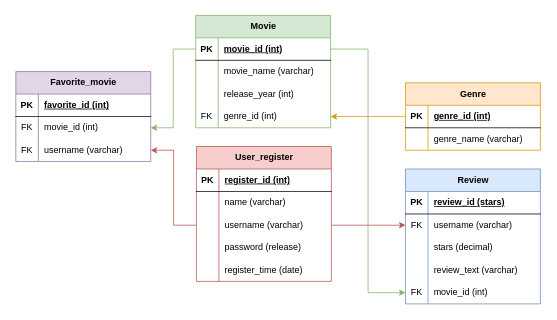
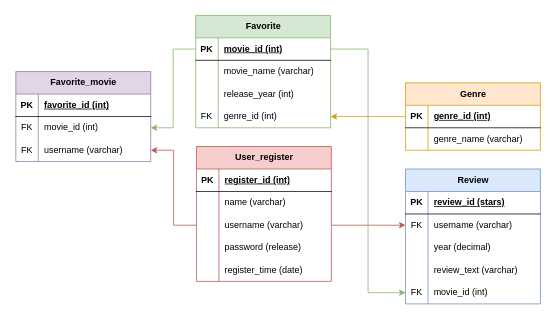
  <mxCell id="0" />
  <mxCell id="1" parent="0" />
  <mxCell id="2" value="Favorite_movie" style="shape=table;startSize=30;container=1;collapsible=1;childLayout=tableLayout;fixedRows=1;rowLines=0;fontStyle=1;align=center;resizeLast=1;html=1;fillColor=#e1d5e7;strokeColor=#9673a6;" parent="1" vertex="1"><mxGeometry x="20" y="95" width="180" height="120" as="geometry" /></mxCell>
  <mxCell id="3" value="" style="shape=tableRow;horizontal=0;startSize=0;swimlaneHead=0;swimlaneBody=0;fillColor=none;collapsible=0;dropTarget=0;points=[[0,0.5],[1,0.5]];portConstraint=eastwest;top=0;left=0;right=0;bottom=1;" parent="2" vertex="1"><mxGeometry y="30" width="180" height="30" as="geometry" /></mxCell>
  <mxCell id="4" value="PK" style="shape=partialRectangle;connectable=0;fillColor=none;top=0;left=0;bottom=0;right=0;fontStyle=1;overflow=hidden;whiteSpace=wrap;html=1;" parent="3" vertex="1"><mxGeometry width="30" height="30" as="geometry"><mxRectangle width="30" height="30" as="alternateBounds" /></mxGeometry></mxCell>
  <mxCell id="5" value="favorite_id (int)" style="shape=partialRectangle;connectable=0;fillColor=none;top=0;left=0;bottom=0;right=0;align=left;spacingLeft=6;fontStyle=5;overflow=hidden;whiteSpace=wrap;html=1;" parent="3" vertex="1"><mxGeometry x="30" width="150" height="30" as="geometry"><mxRectangle width="150" height="30" as="alternateBounds" /></mxGeometry></mxCell>
  <mxCell id="6" value="" style="shape=tableRow;horizontal=0;startSize=0;swimlaneHead=0;swimlaneBody=0;fillColor=none;collapsible=0;dropTarget=0;points=[[0,0.5],[1,0.5]];portConstraint=eastwest;top=0;left=0;right=0;bottom=0;" parent="2" vertex="1"><mxGeometry y="60" width="180" height="30" as="geometry" /></mxCell>
  <mxCell id="7" value="FK" style="shape=partialRectangle;connectable=0;fillColor=none;top=0;left=0;bottom=0;right=0;editable=1;overflow=hidden;whiteSpace=wrap;html=1;" parent="6" vertex="1"><mxGeometry width="30" height="30" as="geometry"><mxRectangle width="30" height="30" as="alternateBounds" /></mxGeometry></mxCell>
  <mxCell id="8" value="movie_id (int)" style="shape=partialRectangle;connectable=0;fillColor=none;top=0;left=0;bottom=0;right=0;align=left;spacingLeft=6;overflow=hidden;whiteSpace=wrap;html=1;" parent="6" vertex="1"><mxGeometry x="30" width="150" height="30" as="geometry"><mxRectangle width="150" height="30" as="alternateBounds" /></mxGeometry></mxCell>
  <mxCell id="9" value="" style="shape=tableRow;horizontal=0;startSize=0;swimlaneHead=0;swimlaneBody=0;fillColor=none;collapsible=0;dropTarget=0;points=[[0,0.5],[1,0.5]];portConstraint=eastwest;top=0;left=0;right=0;bottom=0;" parent="2" vertex="1"><mxGeometry y="90" width="180" height="30" as="geometry" /></mxCell>
  <mxCell id="10" value="FK" style="shape=partialRectangle;connectable=0;fillColor=none;top=0;left=0;bottom=0;right=0;editable=1;overflow=hidden;whiteSpace=wrap;html=1;" parent="9" vertex="1"><mxGeometry width="30" height="30" as="geometry"><mxRectangle width="30" height="30" as="alternateBounds" /></mxGeometry></mxCell>
  <mxCell id="11" value="username (varchar)" style="shape=partialRectangle;connectable=0;fillColor=none;top=0;left=0;bottom=0;right=0;align=left;spacingLeft=6;overflow=hidden;whiteSpace=wrap;html=1;" parent="9" vertex="1"><mxGeometry x="30" width="150" height="30" as="geometry"><mxRectangle width="150" height="30" as="alternateBounds" /></mxGeometry></mxCell>
  <mxCell id="12" value="Genre" style="shape=table;startSize=30;container=1;collapsible=1;childLayout=tableLayout;fixedRows=1;rowLines=0;fontStyle=1;align=center;resizeLast=1;html=1;fillColor=#ffe6cc;strokeColor=#d79b00;" parent="1" vertex="1"><mxGeometry x="540" y="110" width="180" height="90" as="geometry" /></mxCell>
  <mxCell id="13" value="" style="shape=tableRow;horizontal=0;startSize=0;swimlaneHead=0;swimlaneBody=0;fillColor=none;collapsible=0;dropTarget=0;points=[[0,0.5],[1,0.5]];portConstraint=eastwest;top=0;left=0;right=0;bottom=1;" parent="12" vertex="1"><mxGeometry y="30" width="180" height="30" as="geometry" /></mxCell>
  <mxCell id="14" value="PK" style="shape=partialRectangle;connectable=0;fillColor=none;top=0;left=0;bottom=0;right=0;fontStyle=1;overflow=hidden;whiteSpace=wrap;html=1;" parent="13" vertex="1"><mxGeometry width="30" height="30" as="geometry"><mxRectangle width="30" height="30" as="alternateBounds" /></mxGeometry></mxCell>
  <mxCell id="15" value="genre_id (int)" style="shape=partialRectangle;connectable=0;fillColor=none;top=0;left=0;bottom=0;right=0;align=left;spacingLeft=6;fontStyle=5;overflow=hidden;whiteSpace=wrap;html=1;" parent="13" vertex="1"><mxGeometry x="30" width="150" height="30" as="geometry"><mxRectangle width="150" height="30" as="alternateBounds" /></mxGeometry></mxCell>
  <mxCell id="16" value="" style="shape=tableRow;horizontal=0;startSize=0;swimlaneHead=0;swimlaneBody=0;fillColor=none;collapsible=0;dropTarget=0;points=[[0,0.5],[1,0.5]];portConstraint=eastwest;top=0;left=0;right=0;bottom=0;" parent="12" vertex="1"><mxGeometry y="60" width="180" height="30" as="geometry" /></mxCell>
  <mxCell id="17" value="" style="shape=partialRectangle;connectable=0;fillColor=none;top=0;left=0;bottom=0;right=0;editable=1;overflow=hidden;whiteSpace=wrap;html=1;" parent="16" vertex="1"><mxGeometry width="30" height="30" as="geometry"><mxRectangle width="30" height="30" as="alternateBounds" /></mxGeometry></mxCell>
  <mxCell id="18" value="genre_name (varchar)" style="shape=partialRectangle;connectable=0;fillColor=none;top=0;left=0;bottom=0;right=0;align=left;spacingLeft=6;overflow=hidden;whiteSpace=wrap;html=1;" parent="16" vertex="1"><mxGeometry x="30" width="150" height="30" as="geometry"><mxRectangle width="150" height="30" as="alternateBounds" /></mxGeometry></mxCell>
  <mxCell id="19" value="Review" style="shape=table;startSize=30;container=1;collapsible=1;childLayout=tableLayout;fixedRows=1;rowLines=0;fontStyle=1;align=center;resizeLast=1;html=1;fillColor=#dae8fc;strokeColor=#6c8ebf;" parent="1" vertex="1"><mxGeometry x="540" y="225" width="180" height="180" as="geometry" /></mxCell>
  <mxCell id="20" value="" style="shape=tableRow;horizontal=0;startSize=0;swimlaneHead=0;swimlaneBody=0;fillColor=none;collapsible=0;dropTarget=0;points=[[0,0.5],[1,0.5]];portConstraint=eastwest;top=0;left=0;right=0;bottom=1;" parent="19" vertex="1"><mxGeometry y="30" width="180" height="30" as="geometry" /></mxCell>
  <mxCell id="21" value="PK" style="shape=partialRectangle;connectable=0;fillColor=none;top=0;left=0;bottom=0;right=0;fontStyle=1;overflow=hidden;whiteSpace=wrap;html=1;" parent="20" vertex="1"><mxGeometry width="30" height="30" as="geometry"><mxRectangle width="30" height="30" as="alternateBounds" /></mxGeometry></mxCell>
  <mxCell id="22" value="review_id (stars)" style="shape=partialRectangle;connectable=0;fillColor=none;top=0;left=0;bottom=0;right=0;align=left;spacingLeft=6;fontStyle=5;overflow=hidden;whiteSpace=wrap;html=1;" parent="20" vertex="1"><mxGeometry x="30" width="150" height="30" as="geometry"><mxRectangle width="150" height="30" as="alternateBounds" /></mxGeometry></mxCell>
  <mxCell id="23" value="" style="shape=tableRow;horizontal=0;startSize=0;swimlaneHead=0;swimlaneBody=0;fillColor=none;collapsible=0;dropTarget=0;points=[[0,0.5],[1,0.5]];portConstraint=eastwest;top=0;left=0;right=0;bottom=0;" parent="19" vertex="1"><mxGeometry y="60" width="180" height="30" as="geometry" /></mxCell>
  <mxCell id="24" value="FK" style="shape=partialRectangle;connectable=0;fillColor=none;top=0;left=0;bottom=0;right=0;editable=1;overflow=hidden;whiteSpace=wrap;html=1;" parent="23" vertex="1"><mxGeometry width="30" height="30" as="geometry"><mxRectangle width="30" height="30" as="alternateBounds" /></mxGeometry></mxCell>
  <mxCell id="25" value="username (varchar)" style="shape=partialRectangle;connectable=0;fillColor=none;top=0;left=0;bottom=0;right=0;align=left;spacingLeft=6;overflow=hidden;whiteSpace=wrap;html=1;" parent="23" vertex="1"><mxGeometry x="30" width="150" height="30" as="geometry"><mxRectangle width="150" height="30" as="alternateBounds" /></mxGeometry></mxCell>
  <mxCell id="26" value="" style="shape=tableRow;horizontal=0;startSize=0;swimlaneHead=0;swimlaneBody=0;fillColor=none;collapsible=0;dropTarget=0;points=[[0,0.5],[1,0.5]];portConstraint=eastwest;top=0;left=0;right=0;bottom=0;" parent="19" vertex="1"><mxGeometry y="90" width="180" height="30" as="geometry" /></mxCell>
  <mxCell id="27" value="" style="shape=partialRectangle;connectable=0;fillColor=none;top=0;left=0;bottom=0;right=0;editable=1;overflow=hidden;whiteSpace=wrap;html=1;" parent="26" vertex="1"><mxGeometry width="30" height="30" as="geometry"><mxRectangle width="30" height="30" as="alternateBounds" /></mxGeometry></mxCell>
- <mxCell id="28" value="stars (decimal)" style="shape=partialRectangle;connectable=0;fillColor=none;top=0;left=0;bottom=0;right=0;align=left;spacingLeft=6;overflow=hidden;whiteSpace=wrap;html=1;" parent="26" vertex="1"><mxGeometry x="30" width="150" height="30" as="geometry"><mxRectangle width="150" height="30" as="alternateBounds" /></mxGeometry></mxCell>
+ <mxCell id="28" value="year (decimal)" style="shape=partialRectangle;connectable=0;fillColor=none;top=0;left=0;bottom=0;right=0;align=left;spacingLeft=6;overflow=hidden;whiteSpace=wrap;html=1;" parent="26" vertex="1"><mxGeometry x="30" width="150" height="30" as="geometry"><mxRectangle width="150" height="30" as="alternateBounds" /></mxGeometry></mxCell>
  <mxCell id="29" value="" style="shape=tableRow;horizontal=0;startSize=0;swimlaneHead=0;swimlaneBody=0;fillColor=none;collapsible=0;dropTarget=0;points=[[0,0.5],[1,0.5]];portConstraint=eastwest;top=0;left=0;right=0;bottom=0;" parent="19" vertex="1"><mxGeometry y="120" width="180" height="30" as="geometry" /></mxCell>
  <mxCell id="30" value="" style="shape=partialRectangle;connectable=0;fillColor=none;top=0;left=0;bottom=0;right=0;editable=1;overflow=hidden;whiteSpace=wrap;html=1;" parent="29" vertex="1"><mxGeometry width="30" height="30" as="geometry"><mxRectangle width="30" height="30" as="alternateBounds" /></mxGeometry></mxCell>
  <mxCell id="31" value="review_text (varchar)" style="shape=partialRectangle;connectable=0;fillColor=none;top=0;left=0;bottom=0;right=0;align=left;spacingLeft=6;overflow=hidden;whiteSpace=wrap;html=1;" parent="29" vertex="1"><mxGeometry x="30" width="150" height="30" as="geometry"><mxRectangle width="150" height="30" as="alternateBounds" /></mxGeometry></mxCell>
  <mxCell id="32" style="shape=tableRow;horizontal=0;startSize=0;swimlaneHead=0;swimlaneBody=0;fillColor=none;collapsible=0;dropTarget=0;points=[[0,0.5],[1,0.5]];portConstraint=eastwest;top=0;left=0;right=0;bottom=0;" parent="19" vertex="1"><mxGeometry y="150" width="180" height="30" as="geometry" /></mxCell>
  <mxCell id="33" value="FK" style="shape=partialRectangle;connectable=0;fillColor=none;top=0;left=0;bottom=0;right=0;editable=1;overflow=hidden;whiteSpace=wrap;html=1;" parent="32" vertex="1"><mxGeometry width="30" height="30" as="geometry"><mxRectangle width="30" height="30" as="alternateBounds" /></mxGeometry></mxCell>
  <mxCell id="34" value="movie_id (int)" style="shape=partialRectangle;connectable=0;fillColor=none;top=0;left=0;bottom=0;right=0;align=left;spacingLeft=6;overflow=hidden;whiteSpace=wrap;html=1;" parent="32" vertex="1"><mxGeometry x="30" width="150" height="30" as="geometry"><mxRectangle width="150" height="30" as="alternateBounds" /></mxGeometry></mxCell>
  <mxCell id="35" value="User_register" style="shape=table;startSize=30;container=1;collapsible=1;childLayout=tableLayout;fixedRows=1;rowLines=0;fontStyle=1;align=center;resizeLast=1;html=1;fillColor=#f8cecc;strokeColor=#b85450;shadow=0;rounded=0;" parent="1" vertex="1"><mxGeometry x="261" y="195" width="180" height="180" as="geometry" /></mxCell>
  <mxCell id="36" value="" style="shape=tableRow;horizontal=0;startSize=0;swimlaneHead=0;swimlaneBody=0;fillColor=none;collapsible=0;dropTarget=0;points=[[0,0.5],[1,0.5]];portConstraint=eastwest;top=0;left=0;right=0;bottom=1;" parent="35" vertex="1"><mxGeometry y="30" width="180" height="30" as="geometry" /></mxCell>
  <mxCell id="37" value="PK" style="shape=partialRectangle;connectable=0;fillColor=none;top=0;left=0;bottom=0;right=0;fontStyle=1;overflow=hidden;whiteSpace=wrap;html=1;" parent="36" vertex="1"><mxGeometry width="30" height="30" as="geometry"><mxRectangle width="30" height="30" as="alternateBounds" /></mxGeometry></mxCell>
  <mxCell id="38" value="register_id (int)" style="shape=partialRectangle;connectable=0;fillColor=none;top=0;left=0;bottom=0;right=0;align=left;spacingLeft=6;fontStyle=5;overflow=hidden;whiteSpace=wrap;html=1;" parent="36" vertex="1"><mxGeometry x="30" width="150" height="30" as="geometry"><mxRectangle width="150" height="30" as="alternateBounds" /></mxGeometry></mxCell>
  <mxCell id="39" value="" style="shape=tableRow;horizontal=0;startSize=0;swimlaneHead=0;swimlaneBody=0;fillColor=none;collapsible=0;dropTarget=0;points=[[0,0.5],[1,0.5]];portConstraint=eastwest;top=0;left=0;right=0;bottom=0;" parent="35" vertex="1"><mxGeometry y="60" width="180" height="30" as="geometry" /></mxCell>
  <mxCell id="40" value="" style="shape=partialRectangle;connectable=0;fillColor=none;top=0;left=0;bottom=0;right=0;editable=1;overflow=hidden;whiteSpace=wrap;html=1;" parent="39" vertex="1"><mxGeometry width="30" height="30" as="geometry"><mxRectangle width="30" height="30" as="alternateBounds" /></mxGeometry></mxCell>
  <mxCell id="41" value="name (varchar)" style="shape=partialRectangle;connectable=0;fillColor=none;top=0;left=0;bottom=0;right=0;align=left;spacingLeft=6;overflow=hidden;whiteSpace=wrap;html=1;" parent="39" vertex="1"><mxGeometry x="30" width="150" height="30" as="geometry"><mxRectangle width="150" height="30" as="alternateBounds" /></mxGeometry></mxCell>
  <mxCell id="42" value="" style="shape=tableRow;horizontal=0;startSize=0;swimlaneHead=0;swimlaneBody=0;fillColor=none;collapsible=0;dropTarget=0;points=[[0,0.5],[1,0.5]];portConstraint=eastwest;top=0;left=0;right=0;bottom=0;" parent="35" vertex="1"><mxGeometry y="90" width="180" height="30" as="geometry" /></mxCell>
  <mxCell id="43" value="" style="shape=partialRectangle;connectable=0;fillColor=none;top=0;left=0;bottom=0;right=0;editable=1;overflow=hidden;whiteSpace=wrap;html=1;" parent="42" vertex="1"><mxGeometry width="30" height="30" as="geometry"><mxRectangle width="30" height="30" as="alternateBounds" /></mxGeometry></mxCell>
  <mxCell id="44" value="username (varchar)" style="shape=partialRectangle;connectable=0;fillColor=none;top=0;left=0;bottom=0;right=0;align=left;spacingLeft=6;overflow=hidden;whiteSpace=wrap;html=1;" parent="42" vertex="1"><mxGeometry x="30" width="150" height="30" as="geometry"><mxRectangle width="150" height="30" as="alternateBounds" /></mxGeometry></mxCell>
  <mxCell id="45" value="" style="shape=tableRow;horizontal=0;startSize=0;swimlaneHead=0;swimlaneBody=0;fillColor=none;collapsible=0;dropTarget=0;points=[[0,0.5],[1,0.5]];portConstraint=eastwest;top=0;left=0;right=0;bottom=0;" parent="35" vertex="1"><mxGeometry y="120" width="180" height="30" as="geometry" /></mxCell>
  <mxCell id="46" value="" style="shape=partialRectangle;connectable=0;fillColor=none;top=0;left=0;bottom=0;right=0;editable=1;overflow=hidden;whiteSpace=wrap;html=1;" parent="45" vertex="1"><mxGeometry width="30" height="30" as="geometry"><mxRectangle width="30" height="30" as="alternateBounds" /></mxGeometry></mxCell>
  <mxCell id="47" value="password (release)" style="shape=partialRectangle;connectable=0;fillColor=none;top=0;left=0;bottom=0;right=0;align=left;spacingLeft=6;overflow=hidden;whiteSpace=wrap;html=1;" parent="45" vertex="1"><mxGeometry x="30" width="150" height="30" as="geometry"><mxRectangle width="150" height="30" as="alternateBounds" /></mxGeometry></mxCell>
  <mxCell id="48" style="shape=tableRow;horizontal=0;startSize=0;swimlaneHead=0;swimlaneBody=0;fillColor=none;collapsible=0;dropTarget=0;points=[[0,0.5],[1,0.5]];portConstraint=eastwest;top=0;left=0;right=0;bottom=0;" parent="35" vertex="1"><mxGeometry y="150" width="180" height="30" as="geometry" /></mxCell>
  <mxCell id="49" style="shape=partialRectangle;connectable=0;fillColor=none;top=0;left=0;bottom=0;right=0;editable=1;overflow=hidden;whiteSpace=wrap;html=1;" parent="48" vertex="1"><mxGeometry width="30" height="30" as="geometry"><mxRectangle width="30" height="30" as="alternateBounds" /></mxGeometry></mxCell>
  <mxCell id="50" value="register_time (date)" style="shape=partialRectangle;connectable=0;fillColor=none;top=0;left=0;bottom=0;right=0;align=left;spacingLeft=6;overflow=hidden;whiteSpace=wrap;html=1;" parent="48" vertex="1"><mxGeometry x="30" width="150" height="30" as="geometry"><mxRectangle width="150" height="30" as="alternateBounds" /></mxGeometry></mxCell>
- <mxCell id="51" value="Movie" style="shape=table;startSize=30;container=1;collapsible=1;childLayout=tableLayout;fixedRows=1;rowLines=0;fontStyle=1;align=center;resizeLast=1;html=1;fillColor=#d5e8d4;strokeColor=#82b366;" parent="1" vertex="1"><mxGeometry x="260" y="20" width="180" height="150" as="geometry" /></mxCell>
+ <mxCell id="51" value="Favorite" style="shape=table;startSize=30;container=1;collapsible=1;childLayout=tableLayout;fixedRows=1;rowLines=0;fontStyle=1;align=center;resizeLast=1;html=1;fillColor=#d5e8d4;strokeColor=#82b366;" parent="1" vertex="1"><mxGeometry x="260" y="20" width="180" height="150" as="geometry" /></mxCell>
  <mxCell id="52" value="" style="shape=tableRow;horizontal=0;startSize=0;swimlaneHead=0;swimlaneBody=0;fillColor=none;collapsible=0;dropTarget=0;points=[[0,0.5],[1,0.5]];portConstraint=eastwest;top=0;left=0;right=0;bottom=1;" parent="51" vertex="1"><mxGeometry y="30" width="180" height="30" as="geometry" /></mxCell>
  <mxCell id="53" value="PK" style="shape=partialRectangle;connectable=0;fillColor=none;top=0;left=0;bottom=0;right=0;fontStyle=1;overflow=hidden;whiteSpace=wrap;html=1;" parent="52" vertex="1"><mxGeometry width="30" height="30" as="geometry"><mxRectangle width="30" height="30" as="alternateBounds" /></mxGeometry></mxCell>
  <mxCell id="54" value="movie_id (int)" style="shape=partialRectangle;connectable=0;fillColor=none;top=0;left=0;bottom=0;right=0;align=left;spacingLeft=6;fontStyle=5;overflow=hidden;whiteSpace=wrap;html=1;" parent="52" vertex="1"><mxGeometry x="30" width="150" height="30" as="geometry"><mxRectangle width="150" height="30" as="alternateBounds" /></mxGeometry></mxCell>
  <mxCell id="55" value="" style="shape=tableRow;horizontal=0;startSize=0;swimlaneHead=0;swimlaneBody=0;fillColor=none;collapsible=0;dropTarget=0;points=[[0,0.5],[1,0.5]];portConstraint=eastwest;top=0;left=0;right=0;bottom=0;" parent="51" vertex="1"><mxGeometry y="60" width="180" height="30" as="geometry" /></mxCell>
  <mxCell id="56" value="" style="shape=partialRectangle;connectable=0;fillColor=none;top=0;left=0;bottom=0;right=0;editable=1;overflow=hidden;whiteSpace=wrap;html=1;" parent="55" vertex="1"><mxGeometry width="30" height="30" as="geometry"><mxRectangle width="30" height="30" as="alternateBounds" /></mxGeometry></mxCell>
  <mxCell id="57" value="movie_name (varchar)" style="shape=partialRectangle;connectable=0;fillColor=none;top=0;left=0;bottom=0;right=0;align=left;spacingLeft=6;overflow=hidden;whiteSpace=wrap;html=1;" parent="55" vertex="1"><mxGeometry x="30" width="150" height="30" as="geometry"><mxRectangle width="150" height="30" as="alternateBounds" /></mxGeometry></mxCell>
  <mxCell id="58" value="" style="shape=tableRow;horizontal=0;startSize=0;swimlaneHead=0;swimlaneBody=0;fillColor=none;collapsible=0;dropTarget=0;points=[[0,0.5],[1,0.5]];portConstraint=eastwest;top=0;left=0;right=0;bottom=0;" parent="51" vertex="1"><mxGeometry y="90" width="180" height="30" as="geometry" /></mxCell>
  <mxCell id="59" value="" style="shape=partialRectangle;connectable=0;fillColor=none;top=0;left=0;bottom=0;right=0;editable=1;overflow=hidden;whiteSpace=wrap;html=1;" parent="58" vertex="1"><mxGeometry width="30" height="30" as="geometry"><mxRectangle width="30" height="30" as="alternateBounds" /></mxGeometry></mxCell>
  <mxCell id="60" value="release_year (int)" style="shape=partialRectangle;connectable=0;fillColor=none;top=0;left=0;bottom=0;right=0;align=left;spacingLeft=6;overflow=hidden;whiteSpace=wrap;html=1;" parent="58" vertex="1"><mxGeometry x="30" width="150" height="30" as="geometry"><mxRectangle width="150" height="30" as="alternateBounds" /></mxGeometry></mxCell>
  <mxCell id="61" value="" style="shape=tableRow;horizontal=0;startSize=0;swimlaneHead=0;swimlaneBody=0;fillColor=none;collapsible=0;dropTarget=0;points=[[0,0.5],[1,0.5]];portConstraint=eastwest;top=0;left=0;right=0;bottom=0;" parent="51" vertex="1"><mxGeometry y="120" width="180" height="30" as="geometry" /></mxCell>
  <mxCell id="62" value="FK" style="shape=partialRectangle;connectable=0;fillColor=none;top=0;left=0;bottom=0;right=0;editable=1;overflow=hidden;whiteSpace=wrap;html=1;" parent="61" vertex="1"><mxGeometry width="30" height="30" as="geometry"><mxRectangle width="30" height="30" as="alternateBounds" /></mxGeometry></mxCell>
  <mxCell id="63" value="genre_id (int)" style="shape=partialRectangle;connectable=0;fillColor=none;top=0;left=0;bottom=0;right=0;align=left;spacingLeft=6;overflow=hidden;whiteSpace=wrap;html=1;" parent="61" vertex="1"><mxGeometry x="30" width="150" height="30" as="geometry"><mxRectangle width="150" height="30" as="alternateBounds" /></mxGeometry></mxCell>
  <mxCell id="64" style="edgeStyle=orthogonalEdgeStyle;rounded=0;orthogonalLoop=1;jettySize=auto;html=1;fillColor=#ffe6cc;strokeColor=#d79b00;" parent="1" source="13" target="61" edge="1"><mxGeometry relative="1" as="geometry" /></mxCell>
  <mxCell id="65" style="edgeStyle=orthogonalEdgeStyle;rounded=0;orthogonalLoop=1;jettySize=auto;html=1;fillColor=#d5e8d4;strokeColor=#82b366;" parent="1" source="52" target="6" edge="1"><mxGeometry relative="1" as="geometry" /></mxCell>
  <mxCell id="66" style="edgeStyle=orthogonalEdgeStyle;rounded=0;orthogonalLoop=1;jettySize=auto;html=1;fillColor=#f8cecc;strokeColor=#b85450;" parent="1" source="42" target="9" edge="1"><mxGeometry relative="1" as="geometry" /></mxCell>
  <mxCell id="67" style="edgeStyle=orthogonalEdgeStyle;rounded=0;orthogonalLoop=1;jettySize=auto;html=1;fillColor=#f8cecc;strokeColor=#b85450;" parent="1" source="42" target="23" edge="1"><mxGeometry relative="1" as="geometry" /></mxCell>
  <mxCell id="68" style="edgeStyle=orthogonalEdgeStyle;rounded=0;orthogonalLoop=1;jettySize=auto;html=1;fillColor=#d5e8d4;strokeColor=#82b366;" parent="1" source="52" target="32" edge="1"><mxGeometry relative="1" as="geometry" /></mxCell>
